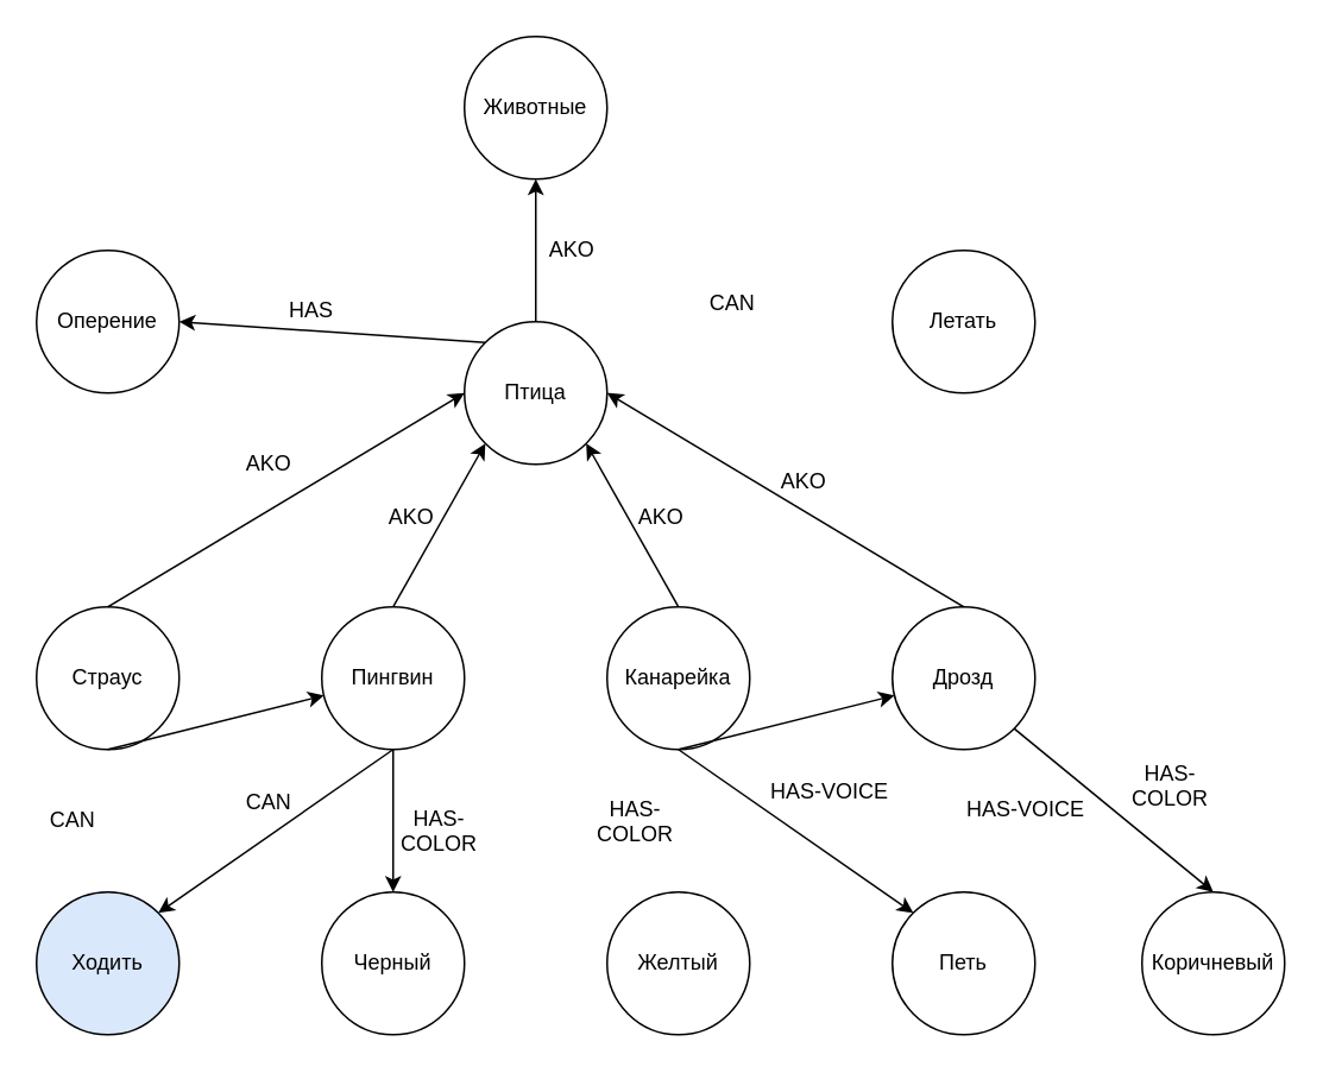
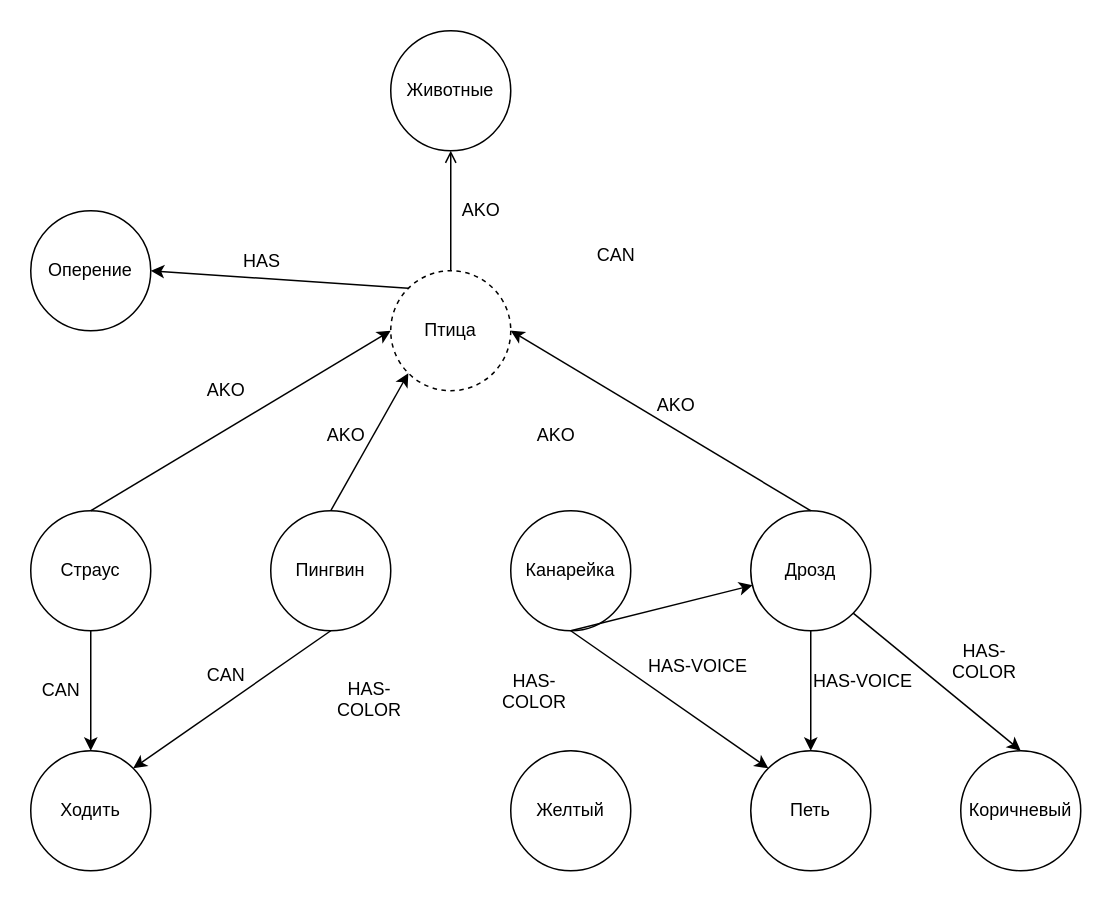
  <mxCell id="0" />
  <mxCell id="1" parent="0" />
  <mxCell id="2" value="Животные" style="ellipse;whiteSpace=wrap;html=1;aspect=fixed;" vertex="1" parent="1"><mxGeometry x="260" y="20" width="80" height="80" as="geometry" /></mxCell>
- <mxCell id="3" value="Птица" style="ellipse;whiteSpace=wrap;html=1;aspect=fixed;" vertex="1" parent="1"><mxGeometry x="260" y="180" width="80" height="80" as="geometry" /></mxCell>
+ <mxCell id="3" value="Птица" style="ellipse;whiteSpace=wrap;html=1;aspect=fixed;dashed=1;" vertex="1" parent="1"><mxGeometry x="260" y="180" width="80" height="80" as="geometry" /></mxCell>
  <mxCell id="4" value="Пингвин" style="ellipse;whiteSpace=wrap;html=1;aspect=fixed;" vertex="1" parent="1"><mxGeometry x="180" y="340" width="80" height="80" as="geometry" /></mxCell>
  <mxCell id="5" value="Канарейка" style="ellipse;whiteSpace=wrap;html=1;aspect=fixed;" vertex="1" parent="1"><mxGeometry x="340" y="340" width="80" height="80" as="geometry" /></mxCell>
  <mxCell id="6" value="Дрозд" style="ellipse;whiteSpace=wrap;html=1;aspect=fixed;" vertex="1" parent="1"><mxGeometry x="500" y="340" width="80" height="80" as="geometry" /></mxCell>
  <mxCell id="7" value="Страус" style="ellipse;whiteSpace=wrap;html=1;aspect=fixed;" vertex="1" parent="1"><mxGeometry x="20" y="340" width="80" height="80" as="geometry" /></mxCell>
- <mxCell id="8" value="" style="endArrow=classic;html=1;rounded=0;exitX=0.5;exitY=0;exitDx=0;exitDy=0;entryX=0.5;entryY=1;entryDx=0;entryDy=0;" edge="1" parent="1" source="3" target="2"><mxGeometry width="50" height="50" relative="1" as="geometry"><mxPoint x="290" y="410" as="sourcePoint" /><mxPoint x="340" y="360" as="targetPoint" /></mxGeometry></mxCell>
+ <mxCell id="8" value="" style="endArrow=open;html=1;rounded=0;exitX=0.5;exitY=0;exitDx=0;exitDy=0;entryX=0.5;entryY=1;entryDx=0;entryDy=0;" edge="1" parent="1" source="3" target="2"><mxGeometry width="50" height="50" relative="1" as="geometry"><mxPoint x="290" y="410" as="sourcePoint" /><mxPoint x="340" y="360" as="targetPoint" /></mxGeometry></mxCell>
  <mxCell id="9" value="" style="endArrow=classic;html=1;rounded=0;exitX=0.5;exitY=0;exitDx=0;exitDy=0;entryX=0;entryY=1;entryDx=0;entryDy=0;" edge="1" parent="1" source="4" target="3"><mxGeometry width="50" height="50" relative="1" as="geometry"><mxPoint x="290" y="410" as="sourcePoint" /><mxPoint x="290" y="280" as="targetPoint" /></mxGeometry></mxCell>
  <mxCell id="10" value="" style="endArrow=classic;html=1;rounded=0;exitX=0.5;exitY=0;exitDx=0;exitDy=0;entryX=0;entryY=0.5;entryDx=0;entryDy=0;" edge="1" parent="1" source="7" target="3"><mxGeometry width="50" height="50" relative="1" as="geometry"><mxPoint x="290" y="410" as="sourcePoint" /><mxPoint x="340" y="360" as="targetPoint" /></mxGeometry></mxCell>
- <mxCell id="11" value="" style="endArrow=classic;html=1;rounded=0;exitX=0.5;exitY=0;exitDx=0;exitDy=0;entryX=1;entryY=1;entryDx=0;entryDy=0;" edge="1" parent="1" source="5" target="3"><mxGeometry width="50" height="50" relative="1" as="geometry"><mxPoint x="290" y="410" as="sourcePoint" /><mxPoint x="350" y="270" as="targetPoint" /></mxGeometry></mxCell>
  <mxCell id="12" value="" style="endArrow=classic;html=1;rounded=0;exitX=0.5;exitY=0;exitDx=0;exitDy=0;entryX=1;entryY=0.5;entryDx=0;entryDy=0;" edge="1" parent="1" source="6" target="3"><mxGeometry width="50" height="50" relative="1" as="geometry"><mxPoint x="290" y="410" as="sourcePoint" /><mxPoint x="340" y="360" as="targetPoint" /></mxGeometry></mxCell>
  <mxCell id="13" value="AKO" style="text;html=1;align=center;verticalAlign=middle;resizable=0;points=[];autosize=1;strokeColor=none;fillColor=none;" vertex="1" parent="1"><mxGeometry x="210" y="280" width="40" height="20" as="geometry" /></mxCell>
  <mxCell id="14" value="AKO" style="text;html=1;align=center;verticalAlign=middle;resizable=0;points=[];autosize=1;strokeColor=none;fillColor=none;" vertex="1" parent="1"><mxGeometry x="130" y="250" width="40" height="20" as="geometry" /></mxCell>
  <mxCell id="15" value="AKO" style="text;html=1;align=center;verticalAlign=middle;resizable=0;points=[];autosize=1;strokeColor=none;fillColor=none;" vertex="1" parent="1"><mxGeometry x="350" y="280" width="40" height="20" as="geometry" /></mxCell>
  <mxCell id="16" value="AKO" style="text;html=1;align=center;verticalAlign=middle;resizable=0;points=[];autosize=1;strokeColor=none;fillColor=none;" vertex="1" parent="1"><mxGeometry x="430" y="260" width="40" height="20" as="geometry" /></mxCell>
  <mxCell id="17" value="AKO" style="text;html=1;align=center;verticalAlign=middle;resizable=0;points=[];autosize=1;strokeColor=none;fillColor=none;" vertex="1" parent="1"><mxGeometry x="300" y="130" width="40" height="20" as="geometry" /></mxCell>
- <mxCell id="18" value="Летать" style="ellipse;whiteSpace=wrap;html=1;aspect=fixed;" vertex="1" parent="1"><mxGeometry x="500" y="140" width="80" height="80" as="geometry" /></mxCell>
  <mxCell id="19" value="CAN" style="text;html=1;align=center;verticalAlign=middle;resizable=0;points=[];autosize=1;strokeColor=none;fillColor=none;" vertex="1" parent="1"><mxGeometry x="390" y="160" width="40" height="20" as="geometry" /></mxCell>
- <mxCell id="20" value="Ходить" style="ellipse;whiteSpace=wrap;html=1;aspect=fixed;fillColor=#dae8fc;" vertex="1" parent="1"><mxGeometry x="20" y="500" width="80" height="80" as="geometry" /></mxCell>
- <mxCell id="21" value="" style="endArrow=classic;html=1;rounded=0;exitX=0.5;exitY=1;exitDx=0;exitDy=0;" edge="1" parent="1" source="7" target="4"><mxGeometry width="50" height="50" relative="1" as="geometry"><mxPoint x="290" y="410" as="sourcePoint" /><mxPoint x="340" y="360" as="targetPoint" /></mxGeometry></mxCell>
+ <mxCell id="20" value="Ходить" style="ellipse;whiteSpace=wrap;html=1;aspect=fixed;" vertex="1" parent="1"><mxGeometry x="20" y="500" width="80" height="80" as="geometry" /></mxCell>
+ <mxCell id="21" value="" style="endArrow=classic;html=1;rounded=0;exitX=0.5;exitY=1;exitDx=0;exitDy=0;entryX=0.5;entryY=0;entryDx=0;entryDy=0;" edge="1" parent="1" source="7" target="20"><mxGeometry width="50" height="50" relative="1" as="geometry"><mxPoint x="290" y="410" as="sourcePoint" /><mxPoint x="340" y="360" as="targetPoint" /></mxGeometry></mxCell>
  <mxCell id="22" value="" style="endArrow=classic;html=1;rounded=0;exitX=0.5;exitY=1;exitDx=0;exitDy=0;entryX=1;entryY=0;entryDx=0;entryDy=0;" edge="1" parent="1" source="4" target="20"><mxGeometry width="50" height="50" relative="1" as="geometry"><mxPoint x="290" y="410" as="sourcePoint" /><mxPoint x="340" y="360" as="targetPoint" /></mxGeometry></mxCell>
  <mxCell id="23" value="CAN" style="text;html=1;align=center;verticalAlign=middle;resizable=0;points=[];autosize=1;strokeColor=none;fillColor=none;" vertex="1" parent="1"><mxGeometry x="130" y="440" width="40" height="20" as="geometry" /></mxCell>
  <mxCell id="24" value="CAN" style="text;html=1;align=center;verticalAlign=middle;resizable=0;points=[];autosize=1;strokeColor=none;fillColor=none;" vertex="1" parent="1"><mxGeometry x="20" y="450" width="40" height="20" as="geometry" /></mxCell>
- <mxCell id="25" value="Черный" style="ellipse;whiteSpace=wrap;html=1;aspect=fixed;" vertex="1" parent="1"><mxGeometry x="180" y="500" width="80" height="80" as="geometry" /></mxCell>
- <mxCell id="26" value="" style="endArrow=classic;html=1;rounded=0;exitX=0.5;exitY=1;exitDx=0;exitDy=0;entryX=0.5;entryY=0;entryDx=0;entryDy=0;" edge="1" parent="1" source="4" target="25"><mxGeometry width="50" height="50" relative="1" as="geometry"><mxPoint x="290" y="410" as="sourcePoint" /><mxPoint x="340" y="360" as="targetPoint" /></mxGeometry></mxCell>
  <mxCell id="27" value="&lt;div style=&quot;text-align: center;&quot;&gt;HAS-COLOR&lt;/div&gt;" style="text;whiteSpace=wrap;html=1;" vertex="1" parent="1"><mxGeometry x="220" y="445" width="50" height="30" as="geometry" /></mxCell>
  <mxCell id="28" value="Желтый" style="ellipse;whiteSpace=wrap;html=1;aspect=fixed;" vertex="1" parent="1"><mxGeometry x="340" y="500" width="80" height="80" as="geometry" /></mxCell>
  <mxCell id="29" value="" style="endArrow=classic;html=1;rounded=0;exitX=0.5;exitY=1;exitDx=0;exitDy=0;" edge="1" parent="1" source="5" target="6"><mxGeometry width="50" height="50" relative="1" as="geometry"><mxPoint x="290" y="410" as="sourcePoint" /><mxPoint x="340" y="360" as="targetPoint" /></mxGeometry></mxCell>
  <mxCell id="30" value="&lt;div style=&quot;text-align: center;&quot;&gt;HAS-COLOR&lt;/div&gt;" style="text;whiteSpace=wrap;html=1;" vertex="1" parent="1"><mxGeometry x="330" y="440" width="50" height="30" as="geometry" /></mxCell>
  <mxCell id="31" value="Петь" style="ellipse;whiteSpace=wrap;html=1;aspect=fixed;" vertex="1" parent="1"><mxGeometry x="500" y="500" width="80" height="80" as="geometry" /></mxCell>
  <mxCell id="32" value="HAS-VOICE" style="text;whiteSpace=wrap;html=1;" vertex="1" parent="1"><mxGeometry x="540" y="440" width="80" height="30" as="geometry" /></mxCell>
+ <mxCell id="33" value="" style="endArrow=classic;html=1;rounded=0;entryX=0.5;entryY=0;entryDx=0;entryDy=0;exitX=0.5;exitY=1;exitDx=0;exitDy=0;" edge="1" parent="1" source="6" target="31"><mxGeometry width="50" height="50" relative="1" as="geometry"><mxPoint x="290" y="410" as="sourcePoint" /><mxPoint x="340" y="360" as="targetPoint" /></mxGeometry></mxCell>
  <mxCell id="34" value="Коричневый" style="ellipse;whiteSpace=wrap;html=1;aspect=fixed;" vertex="1" parent="1"><mxGeometry x="640" y="500" width="80" height="80" as="geometry" /></mxCell>
  <mxCell id="35" value="" style="endArrow=classic;html=1;rounded=0;entryX=0;entryY=0;entryDx=0;entryDy=0;exitX=0.5;exitY=1;exitDx=0;exitDy=0;" edge="1" parent="1" source="5" target="31"><mxGeometry width="50" height="50" relative="1" as="geometry"><mxPoint x="290" y="410" as="sourcePoint" /><mxPoint x="340" y="360" as="targetPoint" /></mxGeometry></mxCell>
  <mxCell id="36" value="HAS-VOICE" style="text;whiteSpace=wrap;html=1;" vertex="1" parent="1"><mxGeometry x="430" y="430" width="80" height="30" as="geometry" /></mxCell>
  <mxCell id="37" value="" style="endArrow=classic;html=1;rounded=0;entryX=0.5;entryY=0;entryDx=0;entryDy=0;exitX=1;exitY=1;exitDx=0;exitDy=0;" edge="1" parent="1" source="6" target="34"><mxGeometry width="50" height="50" relative="1" as="geometry"><mxPoint x="290" y="410" as="sourcePoint" /><mxPoint x="340" y="360" as="targetPoint" /></mxGeometry></mxCell>
  <mxCell id="38" value="&lt;div style=&quot;text-align: center;&quot;&gt;HAS-COLOR&lt;/div&gt;" style="text;whiteSpace=wrap;html=1;" vertex="1" parent="1"><mxGeometry x="630" y="420" width="50" height="30" as="geometry" /></mxCell>
  <mxCell id="39" value="Оперение" style="ellipse;whiteSpace=wrap;html=1;aspect=fixed;" vertex="1" parent="1"><mxGeometry x="20" y="140" width="80" height="80" as="geometry" /></mxCell>
  <mxCell id="40" value="" style="endArrow=classic;html=1;rounded=0;exitX=0;exitY=0;exitDx=0;exitDy=0;entryX=1;entryY=0.5;entryDx=0;entryDy=0;" edge="1" parent="1" source="3" target="39"><mxGeometry width="50" height="50" relative="1" as="geometry"><mxPoint x="290" y="410" as="sourcePoint" /><mxPoint x="340" y="360" as="targetPoint" /></mxGeometry></mxCell>
  <mxCell id="41" value="&lt;div style=&quot;text-align: center;&quot;&gt;HAS&lt;/div&gt;" style="text;whiteSpace=wrap;html=1;" vertex="1" parent="1"><mxGeometry x="160" y="160" width="50" height="30" as="geometry" /></mxCell>
